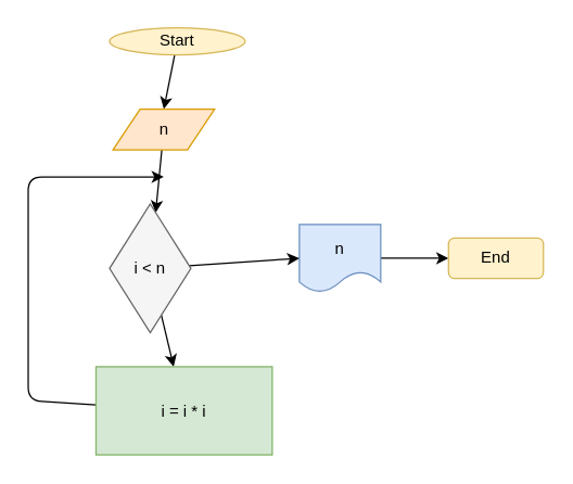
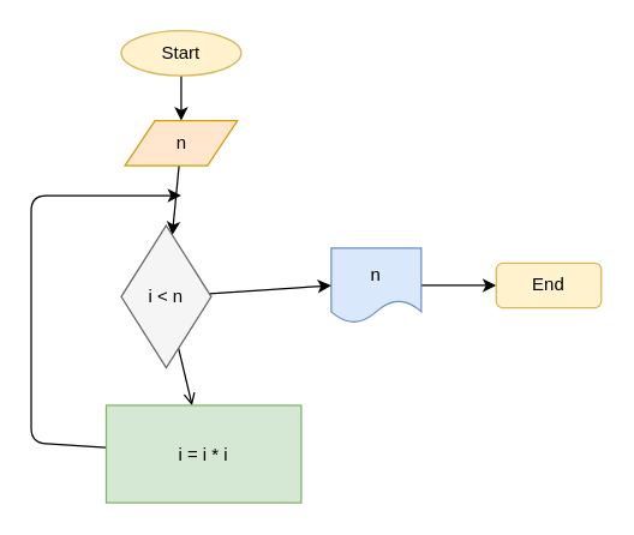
  <mxCell id="0" />
  <mxCell id="1" parent="0" />
  <mxCell id="2" style="edgeStyle=none;html=1;entryX=0.5;entryY=0;entryDx=0;entryDy=0;strokeColor=#000000;" edge="1" parent="1" source="3" target="5"><mxGeometry relative="1" as="geometry" /></mxCell>
- <mxCell id="3" value="&lt;font color=&quot;#000000&quot;&gt;Start&lt;/font&gt;" style="ellipse;whiteSpace=wrap;html=1;fillColor=#fff2cc;strokeColor=#d6b656;" vertex="1" parent="1"><mxGeometry x="80" y="20" width="100" height="20" as="geometry" /></mxCell>
+ <mxCell id="3" value="&lt;font color=&quot;#000000&quot;&gt;Start&lt;/font&gt;" style="ellipse;whiteSpace=wrap;html=1;fillColor=#fff2cc;strokeColor=#d6b656;" vertex="1" parent="1"><mxGeometry x="80" y="20" width="80" height="30" as="geometry" /></mxCell>
  <mxCell id="4" value="" style="edgeStyle=none;html=1;strokeColor=#000000;" edge="1" parent="1" source="5" target="10"><mxGeometry relative="1" as="geometry" /></mxCell>
  <mxCell id="5" value="&lt;font color=&quot;#000000&quot;&gt;n&lt;/font&gt;" style="shape=parallelogram;perimeter=parallelogramPerimeter;whiteSpace=wrap;html=1;fixedSize=1;fillColor=#ffe6cc;strokeColor=#d79b00;" vertex="1" parent="1"><mxGeometry x="82.5" y="80" width="75" height="30" as="geometry" /></mxCell>
  <mxCell id="6" value="" style="edgeStyle=none;html=1;fontColor=#000000;strokeColor=#000000;" edge="1" parent="1" source="7" target="13"><mxGeometry relative="1" as="geometry" /></mxCell>
  <mxCell id="7" value="&lt;font color=&quot;#000000&quot;&gt;n&lt;/font&gt;" style="shape=document;whiteSpace=wrap;html=1;boundedLbl=1;fillColor=#dae8fc;strokeColor=#6c8ebf;" vertex="1" parent="1"><mxGeometry x="220" y="165" width="60" height="50" as="geometry" /></mxCell>
- <mxCell id="8" value="" style="edgeStyle=none;html=1;fontColor=#000000;strokeColor=#000000;" edge="1" parent="1" source="10" target="12"><mxGeometry relative="1" as="geometry" /></mxCell>
+ <mxCell id="8" value="" style="edgeStyle=none;html=1;fontColor=#000000;strokeColor=#000000;endArrow=open;" edge="1" parent="1" source="10" target="12"><mxGeometry relative="1" as="geometry" /></mxCell>
  <mxCell id="9" value="" style="edgeStyle=none;html=1;fontColor=#000000;strokeColor=#000000;entryX=0;entryY=0.5;entryDx=0;entryDy=0;" edge="1" parent="1" source="10" target="7"><mxGeometry relative="1" as="geometry"><mxPoint x="220" y="190" as="targetPoint" /></mxGeometry></mxCell>
  <mxCell id="10" value="&lt;font color=&quot;#000000&quot;&gt;i &amp;lt; n&lt;/font&gt;" style="rhombus;whiteSpace=wrap;html=1;fillColor=#f5f5f5;strokeColor=#666666;fontColor=#333333;" vertex="1" parent="1"><mxGeometry x="80" y="150" width="60" height="95" as="geometry" /></mxCell>
  <mxCell id="11" style="edgeStyle=none;html=1;fontColor=#000000;strokeColor=#000000;" edge="1" parent="1" source="12"><mxGeometry relative="1" as="geometry"><mxPoint x="120" y="130" as="targetPoint" /><Array as="points"><mxPoint x="20" y="295" /><mxPoint x="20" y="210" /><mxPoint x="20" y="130" /></Array></mxGeometry></mxCell>
  <mxCell id="12" value="&lt;font color=&quot;#000000&quot;&gt;i = i * i&lt;/font&gt;" style="whiteSpace=wrap;html=1;fillColor=#d5e8d4;strokeColor=#82b366;" vertex="1" parent="1"><mxGeometry x="70" y="270" width="130" height="65" as="geometry" /></mxCell>
  <mxCell id="13" value="&lt;font color=&quot;#000000&quot;&gt;End&lt;/font&gt;" style="whiteSpace=wrap;html=1;fillColor=#fff2cc;strokeColor=#d6b656;rounded=1;" vertex="1" parent="1"><mxGeometry x="330" y="175" width="70" height="30" as="geometry" /></mxCell>
